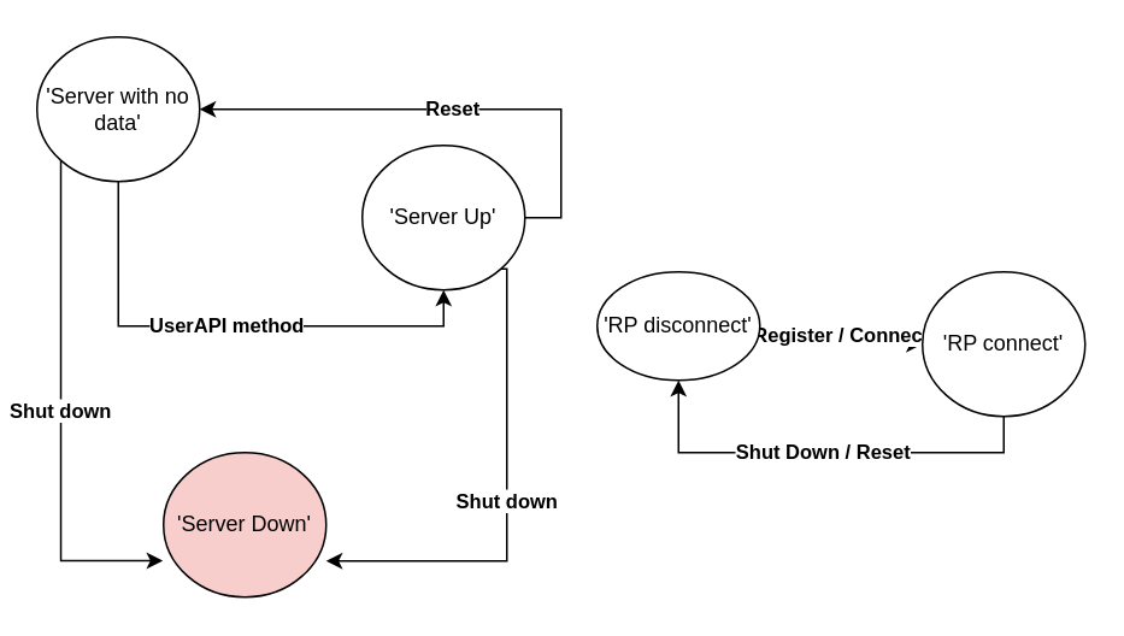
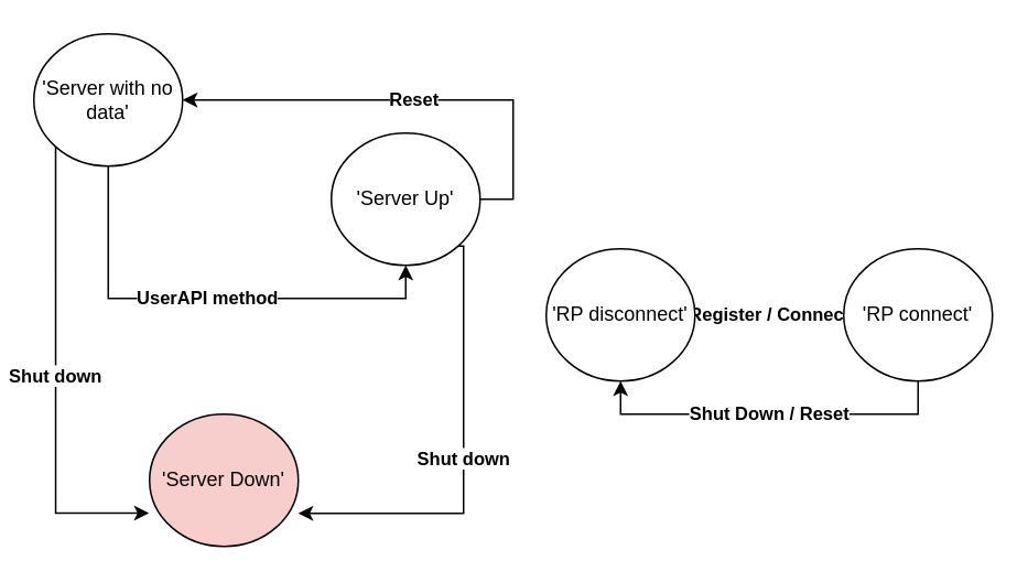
  <mxCell id="0" />
  <mxCell id="1" parent="0" />
  <mxCell id="2" value="&lt;b&gt;Reset&lt;/b&gt;" style="edgeStyle=orthogonalEdgeStyle;rounded=0;orthogonalLoop=1;jettySize=auto;html=1;exitX=1;exitY=0.5;exitDx=0;exitDy=0;" parent="1" source="4" target="7" edge="1"><mxGeometry relative="1" as="geometry" /></mxCell>
  <mxCell id="3" value="&lt;b&gt;Shut down&lt;/b&gt;" style="edgeStyle=orthogonalEdgeStyle;rounded=0;orthogonalLoop=1;jettySize=auto;html=1;exitX=1;exitY=1;exitDx=0;exitDy=0;entryX=1;entryY=0.75;entryDx=0;entryDy=0;entryPerimeter=0;" parent="1" source="4" target="8" edge="1"><mxGeometry relative="1" as="geometry"><Array as="points"><mxPoint x="280" y="148" /><mxPoint x="280" y="310" /></Array></mxGeometry></mxCell>
  <mxCell id="4" value="'Server Up'" style="ellipse;whiteSpace=wrap;html=1;" parent="1" vertex="1"><mxGeometry x="200" y="80" width="90" height="80" as="geometry" /></mxCell>
  <mxCell id="5" value="&lt;b&gt;UserAPI method&lt;/b&gt;" style="edgeStyle=orthogonalEdgeStyle;rounded=0;orthogonalLoop=1;jettySize=auto;html=1;exitX=0.5;exitY=1;exitDx=0;exitDy=0;entryX=0.5;entryY=1;entryDx=0;entryDy=0;" parent="1" source="7" target="4" edge="1"><mxGeometry relative="1" as="geometry" /></mxCell>
  <mxCell id="6" value="&lt;b&gt;Shut down&lt;/b&gt;" style="edgeStyle=orthogonalEdgeStyle;rounded=0;orthogonalLoop=1;jettySize=auto;html=1;exitX=0;exitY=1;exitDx=0;exitDy=0;entryX=-0.004;entryY=0.748;entryDx=0;entryDy=0;entryPerimeter=0;" parent="1" source="7" target="8" edge="1"><mxGeometry relative="1" as="geometry" /></mxCell>
  <mxCell id="7" value="'Server with no data'" style="ellipse;whiteSpace=wrap;html=1;" parent="1" vertex="1"><mxGeometry x="20" y="20" width="90" height="80" as="geometry" /></mxCell>
  <mxCell id="8" value="'Server Down'" style="ellipse;whiteSpace=wrap;html=1;fillColor=#f8cecc;" parent="1" vertex="1"><mxGeometry x="90" y="250" width="90" height="80" as="geometry" /></mxCell>
  <mxCell id="9" value="&lt;b&gt;Register / Connect&lt;/b&gt;" style="edgeStyle=orthogonalEdgeStyle;rounded=0;orthogonalLoop=1;jettySize=auto;html=1;" parent="1" source="10" target="12" edge="1"><mxGeometry relative="1" as="geometry" /></mxCell>
- <mxCell id="10" value="'RP disconnect'" style="ellipse;whiteSpace=wrap;html=1;" parent="1" vertex="1"><mxGeometry x="330" y="150" width="90" height="60" as="geometry" /></mxCell>
+ <mxCell id="10" value="'RP disconnect'" style="ellipse;whiteSpace=wrap;html=1;" parent="1" vertex="1"><mxGeometry x="330" y="150" width="90" height="80" as="geometry" /></mxCell>
  <mxCell id="11" value="&lt;b&gt;Shut Down / Reset&lt;/b&gt;" style="edgeStyle=orthogonalEdgeStyle;rounded=0;orthogonalLoop=1;jettySize=auto;html=1;exitX=0.5;exitY=1;exitDx=0;exitDy=0;entryX=0.5;entryY=1;entryDx=0;entryDy=0;" parent="1" source="12" target="10" edge="1"><mxGeometry relative="1" as="geometry" /></mxCell>
  <mxCell id="12" value="'RP connect'" style="ellipse;whiteSpace=wrap;html=1;" parent="1" vertex="1"><mxGeometry x="510" y="150" width="90" height="80" as="geometry" /></mxCell>
